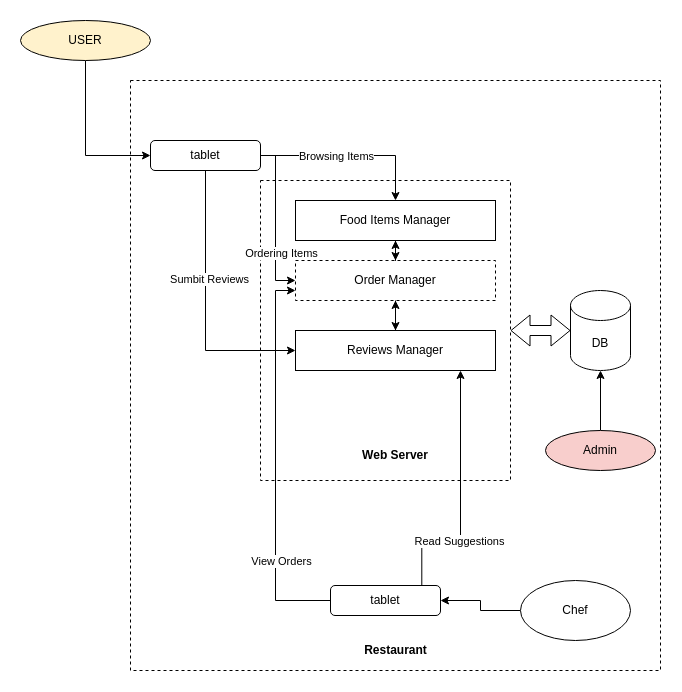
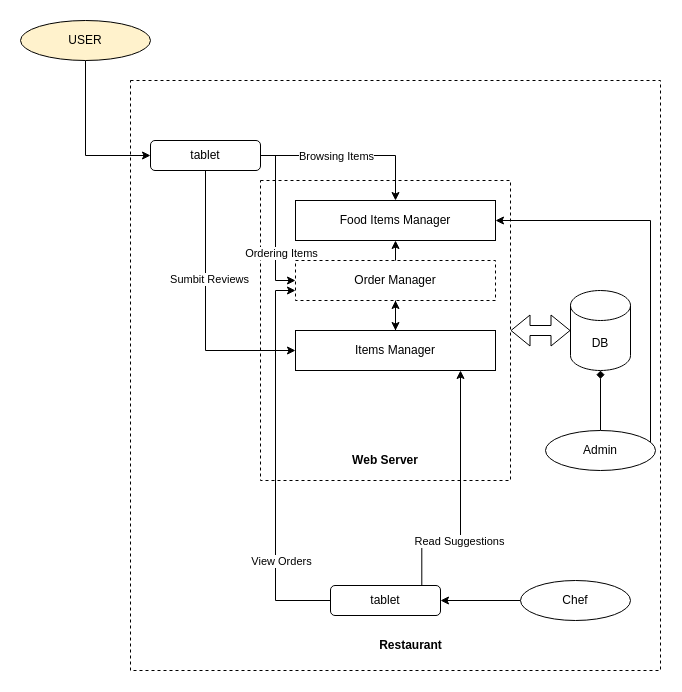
  <mxCell id="0" />
  <mxCell id="1" parent="0" />
  <mxCell id="2" value="" style="rounded=0;whiteSpace=wrap;html=1;fillColor=none;dashed=1;" vertex="1" parent="1"><mxGeometry x="130" y="80" width="530" height="590" as="geometry" /></mxCell>
  <mxCell id="3" value="" style="rounded=0;whiteSpace=wrap;html=1;fillColor=none;dashed=1;" vertex="1" parent="1"><mxGeometry x="260" y="180" width="250" height="300" as="geometry" /></mxCell>
  <mxCell id="4" style="edgeStyle=orthogonalEdgeStyle;rounded=0;orthogonalLoop=1;jettySize=auto;html=1;entryX=0;entryY=0.5;entryDx=0;entryDy=0;" edge="1" parent="1" source="5" target="12"><mxGeometry relative="1" as="geometry" /></mxCell>
  <mxCell id="5" value="USER" style="ellipse;whiteSpace=wrap;html=1;fillColor=#fff2cc;" vertex="1" parent="1"><mxGeometry x="20" y="20" width="130" height="40" as="geometry" /></mxCell>
  <mxCell id="6" style="edgeStyle=orthogonalEdgeStyle;rounded=0;orthogonalLoop=1;jettySize=auto;html=1;entryX=0.5;entryY=0;entryDx=0;entryDy=0;" edge="1" parent="1" source="12" target="28"><mxGeometry relative="1" as="geometry" /></mxCell>
  <mxCell id="7" value="Browsing Items" style="edgeLabel;html=1;align=center;verticalAlign=middle;resizable=0;points=[];" vertex="1" connectable="0" parent="6"><mxGeometry x="0.18" y="-2" relative="1" as="geometry"><mxPoint x="-31" y="-2" as="offset" /></mxGeometry></mxCell>
  <mxCell id="8" style="edgeStyle=orthogonalEdgeStyle;rounded=0;orthogonalLoop=1;jettySize=auto;html=1;entryX=0;entryY=0.5;entryDx=0;entryDy=0;" edge="1" parent="1" source="12" target="31"><mxGeometry relative="1" as="geometry"><Array as="points"><mxPoint x="275" y="155" /><mxPoint x="275" y="280" /></Array></mxGeometry></mxCell>
  <mxCell id="9" value="Ordering Items" style="edgeLabel;html=1;align=center;verticalAlign=middle;resizable=0;points=[];" vertex="1" connectable="0" parent="8"><mxGeometry x="-0.679" y="1" relative="1" as="geometry"><mxPoint x="4" y="86" as="offset" /></mxGeometry></mxCell>
  <mxCell id="10" style="edgeStyle=orthogonalEdgeStyle;rounded=0;orthogonalLoop=1;jettySize=auto;html=1;entryX=0;entryY=0.5;entryDx=0;entryDy=0;" edge="1" parent="1" source="12" target="33"><mxGeometry relative="1" as="geometry"><Array as="points"><mxPoint x="205" y="350" /></Array></mxGeometry></mxCell>
  <mxCell id="11" value="Sumbit Reviews" style="edgeLabel;html=1;align=center;verticalAlign=middle;resizable=0;points=[];" vertex="1" connectable="0" parent="10"><mxGeometry x="-0.199" y="3" relative="1" as="geometry"><mxPoint as="offset" /></mxGeometry></mxCell>
  <mxCell id="12" value="tablet" style="rounded=1;whiteSpace=wrap;html=1;" vertex="1" parent="1"><mxGeometry x="150" y="140" width="110" height="30" as="geometry" /></mxCell>
- <mxCell id="13" value="&lt;b&gt;Restaurant&lt;/b&gt;" style="text;html=1;strokeColor=none;fillColor=none;align=center;verticalAlign=middle;whiteSpace=wrap;rounded=0;" vertex="1" parent="1"><mxGeometry x="312.5" y="640" width="165" height="20" as="geometry" /></mxCell>
+ <mxCell id="13" value="&lt;b&gt;Restaurant&lt;/b&gt;" style="text;html=1;strokeColor=none;fillColor=none;align=center;verticalAlign=middle;whiteSpace=wrap;rounded=0;" vertex="1" parent="1"><mxGeometry x="327.5" y="635" width="165" height="20" as="geometry" /></mxCell>
  <mxCell id="14" value="DB" style="shape=cylinder3;whiteSpace=wrap;html=1;boundedLbl=1;backgroundOutline=1;size=15;rounded=1;fillColor=none;" vertex="1" parent="1"><mxGeometry x="570" y="290" width="60" height="80" as="geometry" /></mxCell>
  <mxCell id="15" value="" style="shape=flexArrow;endArrow=classic;startArrow=classic;html=1;exitX=0;exitY=0.5;exitDx=0;exitDy=0;exitPerimeter=0;" edge="1" parent="1" source="14" target="3"><mxGeometry width="100" height="100" relative="1" as="geometry"><mxPoint x="330" y="520" as="sourcePoint" /><mxPoint x="430" y="420" as="targetPoint" /></mxGeometry></mxCell>
- <mxCell id="16" value="&lt;b&gt;Web Server&lt;/b&gt;" style="text;html=1;strokeColor=none;fillColor=none;align=center;verticalAlign=middle;whiteSpace=wrap;rounded=0;" vertex="1" parent="1"><mxGeometry x="355" y="445" width="80" height="20" as="geometry" /></mxCell>
- <mxCell id="17" style="edgeStyle=orthogonalEdgeStyle;rounded=0;orthogonalLoop=1;jettySize=auto;html=1;entryX=0.5;entryY=1;entryDx=0;entryDy=0;entryPerimeter=0;" edge="1" parent="1" source="19" target="14"><mxGeometry relative="1" as="geometry" /></mxCell>
- <mxCell id="19" value="Admin" style="ellipse;whiteSpace=wrap;html=1;fillColor=#f8cecc;" vertex="1" parent="1"><mxGeometry x="545" y="430" width="110" height="40" as="geometry" /></mxCell>
+ <mxCell id="16" value="&lt;b&gt;Web Server&lt;/b&gt;" style="text;html=1;strokeColor=none;fillColor=none;align=center;verticalAlign=middle;whiteSpace=wrap;rounded=0;" vertex="1" parent="1"><mxGeometry x="345" y="450" width="80" height="20" as="geometry" /></mxCell>
+ <mxCell id="17" style="edgeStyle=orthogonalEdgeStyle;rounded=0;orthogonalLoop=1;jettySize=auto;html=1;entryX=0.5;entryY=1;entryDx=0;entryDy=0;entryPerimeter=0;endArrow=diamond;" edge="1" parent="1" source="19" target="14"><mxGeometry relative="1" as="geometry" /></mxCell>
+ <mxCell id="18" style="edgeStyle=orthogonalEdgeStyle;rounded=0;orthogonalLoop=1;jettySize=auto;html=1;entryX=1;entryY=0.5;entryDx=0;entryDy=0;" edge="1" parent="1" source="19" target="28"><mxGeometry relative="1" as="geometry"><Array as="points"><mxPoint x="650" y="220" /></Array></mxGeometry></mxCell>
+ <mxCell id="19" value="Admin" style="ellipse;whiteSpace=wrap;html=1;" vertex="1" parent="1"><mxGeometry x="545" y="430" width="110" height="40" as="geometry" /></mxCell>
  <mxCell id="20" style="edgeStyle=orthogonalEdgeStyle;rounded=0;orthogonalLoop=1;jettySize=auto;html=1;entryX=0;entryY=0.75;entryDx=0;entryDy=0;" edge="1" parent="1" source="22" target="31"><mxGeometry relative="1" as="geometry"><Array as="points"><mxPoint x="275" y="600" /><mxPoint x="275" y="290" /></Array></mxGeometry></mxCell>
  <mxCell id="21" value="View Orders" style="edgeLabel;html=1;align=center;verticalAlign=middle;resizable=0;points=[];" vertex="1" connectable="0" parent="20"><mxGeometry x="-0.504" y="-5" relative="1" as="geometry"><mxPoint as="offset" /></mxGeometry></mxCell>
  <mxCell id="22" value="tablet" style="rounded=1;whiteSpace=wrap;html=1;" vertex="1" parent="1"><mxGeometry x="330" y="585" width="110" height="30" as="geometry" /></mxCell>
  <mxCell id="23" style="edgeStyle=orthogonalEdgeStyle;rounded=0;orthogonalLoop=1;jettySize=auto;html=1;" edge="1" parent="1" source="26" target="22"><mxGeometry relative="1" as="geometry" /></mxCell>
  <mxCell id="24" style="edgeStyle=orthogonalEdgeStyle;rounded=0;orthogonalLoop=1;jettySize=auto;html=1;exitX=0.83;exitY=0.015;exitDx=0;exitDy=0;exitPerimeter=0;" edge="1" parent="1" source="22"><mxGeometry relative="1" as="geometry"><mxPoint x="460" y="370" as="targetPoint" /><Array as="points"><mxPoint x="421" y="540" /><mxPoint x="460" y="540" /><mxPoint x="460" y="370" /></Array></mxGeometry></mxCell>
  <mxCell id="25" value="Read Suggestions" style="edgeLabel;html=1;align=center;verticalAlign=middle;resizable=0;points=[];" vertex="1" connectable="0" parent="24"><mxGeometry x="-0.341" y="2" relative="1" as="geometry"><mxPoint as="offset" /></mxGeometry></mxCell>
- <mxCell id="26" value="Chef" style="ellipse;whiteSpace=wrap;html=1;" vertex="1" parent="1"><mxGeometry x="520" y="580" width="110" height="60" as="geometry" /></mxCell>
- <mxCell id="27" style="edgeStyle=orthogonalEdgeStyle;rounded=0;orthogonalLoop=1;jettySize=auto;html=1;" edge="1" parent="1" source="28" target="31"><mxGeometry relative="1" as="geometry" /></mxCell>
+ <mxCell id="26" value="Chef" style="ellipse;whiteSpace=wrap;html=1;" vertex="1" parent="1"><mxGeometry x="520" y="580" width="110" height="40" as="geometry" /></mxCell>
  <mxCell id="28" value="Food Items Manager" style="rounded=0;whiteSpace=wrap;html=1;fillColor=none;" vertex="1" parent="1"><mxGeometry x="295" y="200" width="200" height="40" as="geometry" /></mxCell>
  <mxCell id="29" style="edgeStyle=orthogonalEdgeStyle;rounded=0;orthogonalLoop=1;jettySize=auto;html=1;entryX=0.5;entryY=0;entryDx=0;entryDy=0;" edge="1" parent="1" source="31" target="33"><mxGeometry relative="1" as="geometry" /></mxCell>
  <mxCell id="30" style="edgeStyle=orthogonalEdgeStyle;rounded=0;orthogonalLoop=1;jettySize=auto;html=1;exitX=0.5;exitY=0;exitDx=0;exitDy=0;" edge="1" parent="1" source="31"><mxGeometry relative="1" as="geometry"><mxPoint x="395.029" y="240" as="targetPoint" /></mxGeometry></mxCell>
  <mxCell id="31" value="Order Manager" style="rounded=0;whiteSpace=wrap;html=1;fillColor=none;dashed=1;" vertex="1" parent="1"><mxGeometry x="295" y="260" width="200" height="40" as="geometry" /></mxCell>
  <mxCell id="32" style="edgeStyle=orthogonalEdgeStyle;rounded=0;orthogonalLoop=1;jettySize=auto;html=1;entryX=0.5;entryY=1;entryDx=0;entryDy=0;" edge="1" parent="1" source="33" target="31"><mxGeometry relative="1" as="geometry" /></mxCell>
- <mxCell id="33" value="Reviews Manager" style="rounded=0;whiteSpace=wrap;html=1;fillColor=none;" vertex="1" parent="1"><mxGeometry x="295" y="330" width="200" height="40" as="geometry" /></mxCell>
+ <mxCell id="33" value="Items Manager" style="rounded=0;whiteSpace=wrap;html=1;fillColor=none;" vertex="1" parent="1"><mxGeometry x="295" y="330" width="200" height="40" as="geometry" /></mxCell>
